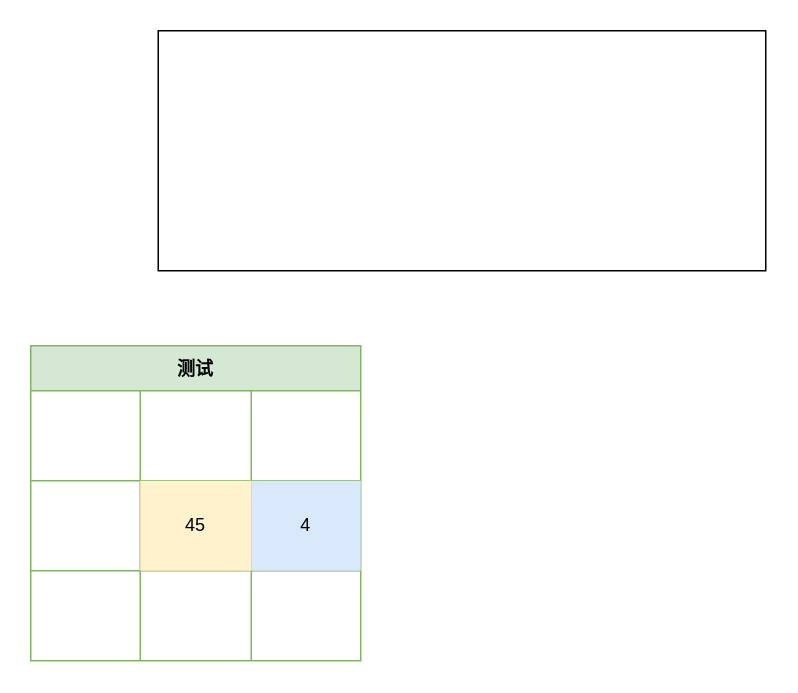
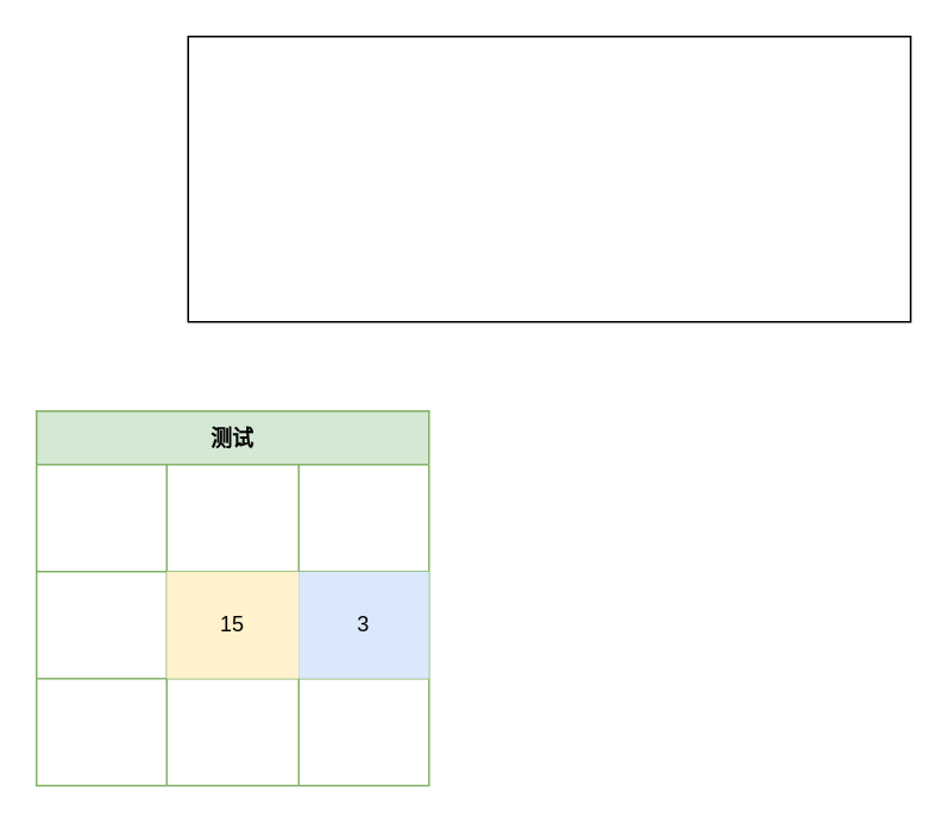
  <mxCell id="0" />
  <mxCell id="1" parent="0" />
  <mxCell id="2" value="" style="rounded=0;whiteSpace=wrap;html=1;" vertex="1" parent="1"><mxGeometry x="105" y="20" width="405" height="160" as="geometry" /></mxCell>
  <mxCell id="3" value="测试" style="shape=table;startSize=30;container=1;collapsible=0;childLayout=tableLayout;fontStyle=1;align=center;fillColor=#d5e8d4;strokeColor=#82b366;" vertex="1" parent="1"><mxGeometry x="20" y="230" width="220" height="210" as="geometry" /></mxCell>
  <mxCell id="4" value="" style="shape=tableRow;horizontal=0;startSize=0;swimlaneHead=0;swimlaneBody=0;top=0;left=0;bottom=0;right=0;collapsible=0;dropTarget=0;fillColor=none;points=[[0,0.5],[1,0.5]];portConstraint=eastwest;" vertex="1" parent="3"><mxGeometry y="30" width="220" height="60" as="geometry" /></mxCell>
  <mxCell id="5" value="" style="shape=partialRectangle;html=1;whiteSpace=wrap;connectable=0;fillColor=none;top=0;left=0;bottom=0;right=0;overflow=hidden;" vertex="1" parent="4"><mxGeometry width="73" height="60" as="geometry"><mxRectangle width="73" height="60" as="alternateBounds" /></mxGeometry></mxCell>
  <mxCell id="6" value="" style="shape=partialRectangle;html=1;whiteSpace=wrap;connectable=0;fillColor=none;top=0;left=0;bottom=0;right=0;overflow=hidden;" vertex="1" parent="4"><mxGeometry x="73" width="74" height="60" as="geometry"><mxRectangle width="74" height="60" as="alternateBounds" /></mxGeometry></mxCell>
  <mxCell id="7" value="" style="shape=partialRectangle;html=1;whiteSpace=wrap;connectable=0;fillColor=none;top=0;left=0;bottom=0;right=0;overflow=hidden;" vertex="1" parent="4"><mxGeometry x="147" width="73" height="60" as="geometry"><mxRectangle width="73" height="60" as="alternateBounds" /></mxGeometry></mxCell>
  <mxCell id="8" value="" style="shape=tableRow;horizontal=0;startSize=0;swimlaneHead=0;swimlaneBody=0;top=0;left=0;bottom=0;right=0;collapsible=0;dropTarget=0;fillColor=none;points=[[0,0.5],[1,0.5]];portConstraint=eastwest;" vertex="1" parent="3"><mxGeometry y="90" width="220" height="60" as="geometry" /></mxCell>
  <mxCell id="9" value="" style="shape=partialRectangle;html=1;whiteSpace=wrap;connectable=0;fillColor=none;top=0;left=0;bottom=0;right=0;overflow=hidden;" vertex="1" parent="8"><mxGeometry width="73" height="60" as="geometry"><mxRectangle width="73" height="60" as="alternateBounds" /></mxGeometry></mxCell>
- <mxCell id="10" value="45" style="shape=partialRectangle;html=1;whiteSpace=wrap;connectable=0;fillColor=#fff2cc;top=0;left=0;bottom=0;right=0;overflow=hidden;strokeColor=#d6b656;" vertex="1" parent="8"><mxGeometry x="73" width="74" height="60" as="geometry"><mxRectangle width="74" height="60" as="alternateBounds" /></mxGeometry></mxCell>
- <mxCell id="11" value="4" style="shape=partialRectangle;html=1;whiteSpace=wrap;connectable=0;fillColor=#dae8fc;top=0;left=0;bottom=0;right=0;overflow=hidden;strokeColor=#6c8ebf;" vertex="1" parent="8"><mxGeometry x="147" width="73" height="60" as="geometry"><mxRectangle width="73" height="60" as="alternateBounds" /></mxGeometry></mxCell>
+ <mxCell id="10" value="15" style="shape=partialRectangle;html=1;whiteSpace=wrap;connectable=0;fillColor=#fff2cc;top=0;left=0;bottom=0;right=0;overflow=hidden;strokeColor=#d6b656;" vertex="1" parent="8"><mxGeometry x="73" width="74" height="60" as="geometry"><mxRectangle width="74" height="60" as="alternateBounds" /></mxGeometry></mxCell>
+ <mxCell id="11" value="3" style="shape=partialRectangle;html=1;whiteSpace=wrap;connectable=0;fillColor=#dae8fc;top=0;left=0;bottom=0;right=0;overflow=hidden;strokeColor=#6c8ebf;" vertex="1" parent="8"><mxGeometry x="147" width="73" height="60" as="geometry"><mxRectangle width="73" height="60" as="alternateBounds" /></mxGeometry></mxCell>
  <mxCell id="12" value="" style="shape=tableRow;horizontal=0;startSize=0;swimlaneHead=0;swimlaneBody=0;top=0;left=0;bottom=0;right=0;collapsible=0;dropTarget=0;fillColor=none;points=[[0,0.5],[1,0.5]];portConstraint=eastwest;" vertex="1" parent="3"><mxGeometry y="150" width="220" height="60" as="geometry" /></mxCell>
  <mxCell id="13" value="" style="shape=partialRectangle;html=1;whiteSpace=wrap;connectable=0;fillColor=none;top=0;left=0;bottom=0;right=0;overflow=hidden;" vertex="1" parent="12"><mxGeometry width="73" height="60" as="geometry"><mxRectangle width="73" height="60" as="alternateBounds" /></mxGeometry></mxCell>
  <mxCell id="14" value="" style="shape=partialRectangle;html=1;whiteSpace=wrap;connectable=0;fillColor=none;top=0;left=0;bottom=0;right=0;overflow=hidden;" vertex="1" parent="12"><mxGeometry x="73" width="74" height="60" as="geometry"><mxRectangle width="74" height="60" as="alternateBounds" /></mxGeometry></mxCell>
  <mxCell id="15" value="" style="shape=partialRectangle;html=1;whiteSpace=wrap;connectable=0;fillColor=none;top=0;left=0;bottom=0;right=0;overflow=hidden;" vertex="1" parent="12"><mxGeometry x="147" width="73" height="60" as="geometry"><mxRectangle width="73" height="60" as="alternateBounds" /></mxGeometry></mxCell>
